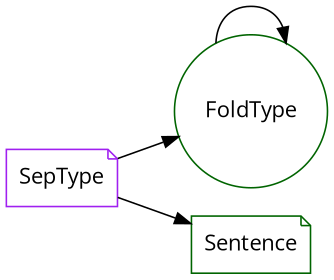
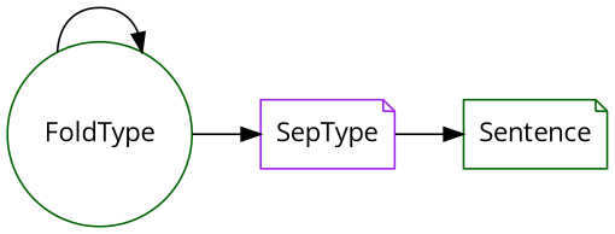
  digraph {
    fontname="Open Sans"
    rankdir=LR
    node [color=darkgreen fontname="Open Sans" shape=note]
    edge [fontname="Open Sans"]
    n1 [label=FoldType shape=circle]
    SepType [color=purple]
    Sentence
    n1 -> n1
-   SepType -> n1
+   n1 -> SepType
    SepType -> Sentence
  }
